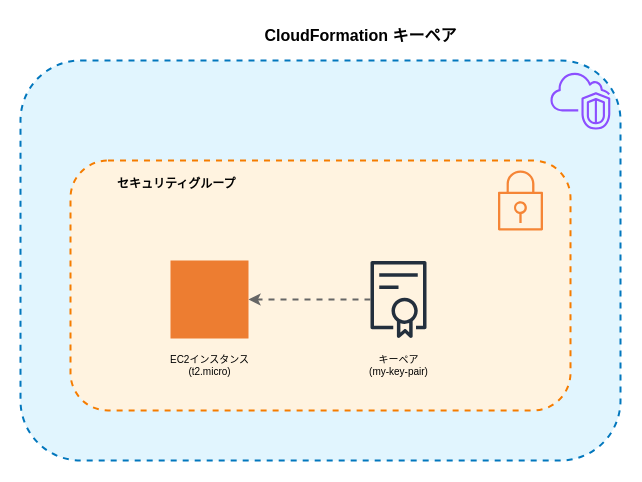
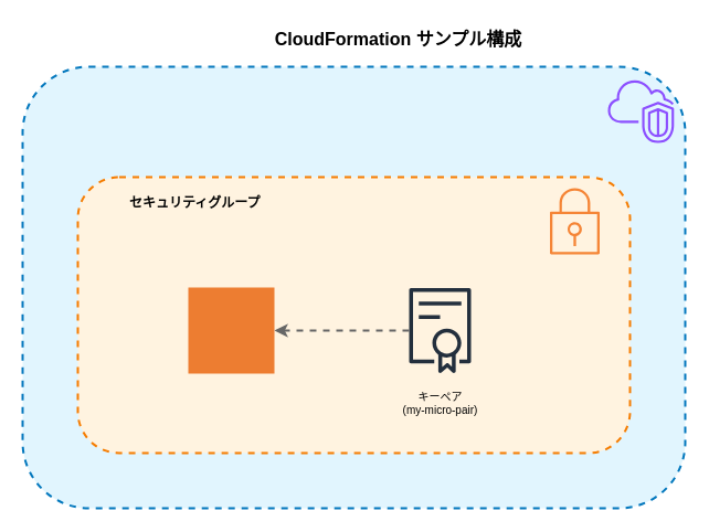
  <mxCell id="0" />
  <mxCell id="1" parent="0" />
  <mxCell id="2" value="" style="rounded=1;whiteSpace=wrap;html=1;fillColor=#E1F5FE;strokeColor=#0277BD;strokeWidth=2;dashed=1;" vertex="1" parent="1"><mxGeometry x="20" y="60" width="600" height="400" as="geometry" /></mxCell>
  <mxCell id="3" value="" style="sketch=0;outlineConnect=0;fontColor=#232F3E;gradientColor=none;fillColor=#8C4FFF;strokeColor=none;dashed=0;verticalLabelPosition=bottom;verticalAlign=top;align=center;html=1;fontSize=12;fontStyle=0;aspect=fixed;pointerEvents=1;shape=mxgraph.aws4.vpc;" vertex="1" parent="1"><mxGeometry x="550" y="70" width="60" height="60" as="geometry" /></mxCell>
  <mxCell id="4" value="" style="rounded=1;whiteSpace=wrap;html=1;fillColor=#FFF3E0;strokeColor=#F57C00;strokeWidth=2;dashed=1;" vertex="1" parent="1"><mxGeometry x="70" y="160" width="500" height="250" as="geometry" /></mxCell>
  <mxCell id="5" value="セキュリティグループ" style="text;html=1;align=left;verticalAlign=top;resizable=0;points=[];autosize=1;strokeColor=none;fillColor=none;fontStyle=1;fontSize=12;" vertex="1" parent="1"><mxGeometry x="115" y="170" width="120" height="30" as="geometry" /></mxCell>
  <mxCell id="6" value="" style="sketch=0;outlineConnect=0;fontColor=#232F3E;gradientColor=none;fillColor=#F58536;strokeColor=none;dashed=0;verticalLabelPosition=bottom;verticalAlign=top;align=center;html=1;fontSize=12;fontStyle=0;aspect=fixed;pointerEvents=1;shape=mxgraph.aws4.security_group;" vertex="1" parent="1"><mxGeometry x="490" y="170" width="60" height="60" as="geometry" /></mxCell>
  <mxCell id="7" value="" style="sketch=0;outlineConnect=0;fontColor=#232F3E;gradientColor=none;fillColor=#ED7D31;strokeColor=none;dashed=0;verticalLabelPosition=bottom;verticalAlign=top;align=center;html=1;fontSize=12;fontStyle=0;aspect=fixed;pointerEvents=1;shape=mxgraph.aws4.ec2_instance;" vertex="1" parent="1"><mxGeometry x="170" y="260" width="78" height="78" as="geometry" /></mxCell>
- <mxCell id="8" value="EC2インスタンス&#10;(t2.micro)" style="text;html=1;align=center;verticalAlign=middle;resizable=0;points=[];autosize=1;strokeColor=none;fillColor=none;fontSize=10;" vertex="1" parent="1"><mxGeometry x="159" y="345" width="100" height="40" as="geometry" /></mxCell>
  <mxCell id="9" value="" style="sketch=0;outlineConnect=0;fontColor=#232F3E;gradientColor=none;fillColor=#232F3D;strokeColor=none;dashed=0;verticalLabelPosition=bottom;verticalAlign=top;align=center;html=1;fontSize=12;fontStyle=0;aspect=fixed;pointerEvents=1;shape=mxgraph.aws4.credentials;" vertex="1" parent="1"><mxGeometry x="370" y="260" width="56" height="78" as="geometry" /></mxCell>
- <mxCell id="10" value="キーペア&#10;(my-key-pair)" style="text;html=1;align=center;verticalAlign=middle;resizable=0;points=[];autosize=1;strokeColor=none;fillColor=none;fontSize=10;" vertex="1" parent="1"><mxGeometry x="348" y="345" width="100" height="40" as="geometry" /></mxCell>
+ <mxCell id="10" value="キーペア&#10;(my-micro-pair)" style="text;html=1;align=center;verticalAlign=middle;resizable=0;points=[];autosize=1;strokeColor=none;fillColor=none;fontSize=10;" vertex="1" parent="1"><mxGeometry x="348" y="345" width="100" height="40" as="geometry" /></mxCell>
  <mxCell id="11" value="" style="endArrow=classic;html=1;rounded=0;strokeColor=#666666;strokeWidth=2;dashed=1;" edge="1" parent="1" source="9" target="7"><mxGeometry width="50" height="50" relative="1" as="geometry"><mxPoint x="320" y="310" as="sourcePoint" /><mxPoint x="370" y="260" as="targetPoint" /></mxGeometry></mxCell>
- <mxCell id="12" value="CloudFormation キーペア" style="text;html=1;align=center;verticalAlign=middle;resizable=0;points=[];autosize=1;strokeColor=none;fillColor=none;fontStyle=1;fontSize=16;" vertex="1" parent="1"><mxGeometry x="250" y="20" width="220" height="30" as="geometry" /></mxCell>
+ <mxCell id="12" value="CloudFormation サンプル構成" style="text;html=1;align=center;verticalAlign=middle;resizable=0;points=[];autosize=1;strokeColor=none;fillColor=none;fontStyle=1;fontSize=16;" vertex="1" parent="1"><mxGeometry x="250" y="20" width="220" height="30" as="geometry" /></mxCell>
